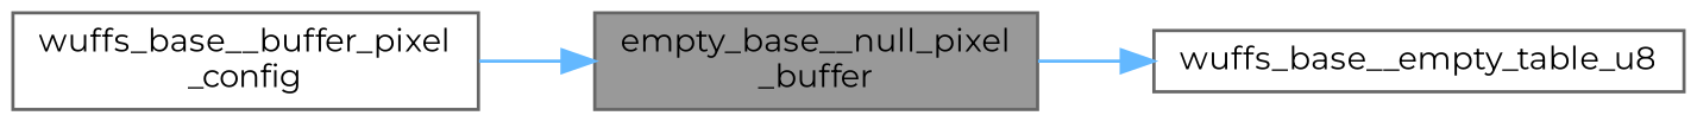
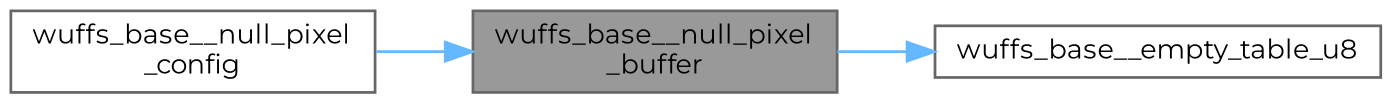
  digraph {
    fontname=Montserrat
    rankdir=LR
    node [color=grey40 fillcolor=white fontname=Montserrat fontsize=10 shape=box style=filled]
    edge [color=steelblue1 fontname=Montserrat fontsize=10 labelfontname=Helvetica labelfontsize=10 style=solid]
-   n1 [color=gray40 fillcolor=grey60 fontcolor=black height=0.2 label="empty_base__null_pixel\l_buffer" width=0.4]
+   n1 [color=gray40 fillcolor=grey60 fontcolor=black height=0.2 label="wuffs_base__null_pixel\l_buffer" width=0.4]
    n2 [height=0.2 label=wuffs_base__empty_table_u8 width=0.4]
-   n3 [height=0.2 label="wuffs_base__buffer_pixel\l_config" width=0.4]
+   n3 [height=0.2 label="wuffs_base__null_pixel\l_config" width=0.4]
    n1 -> n2
    n3 -> n1
  }
